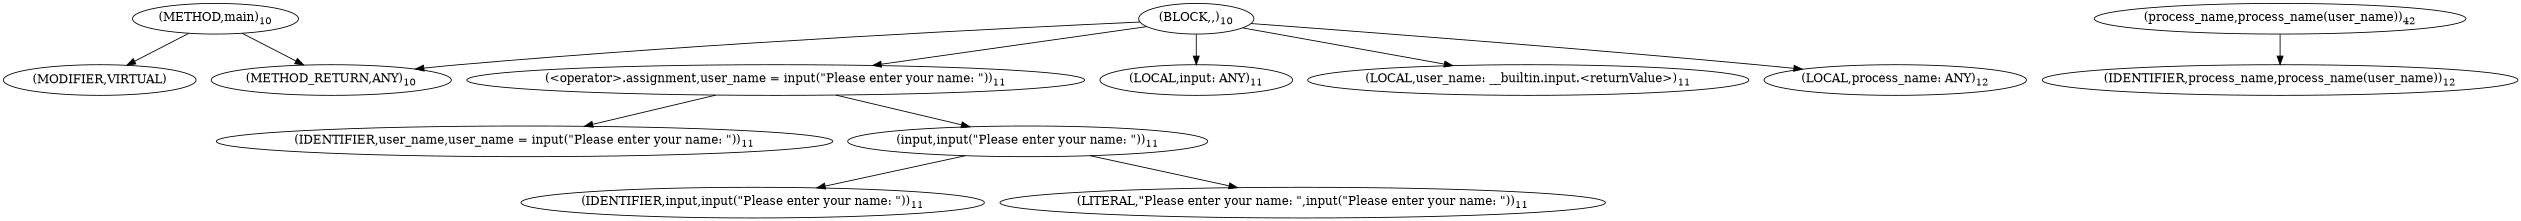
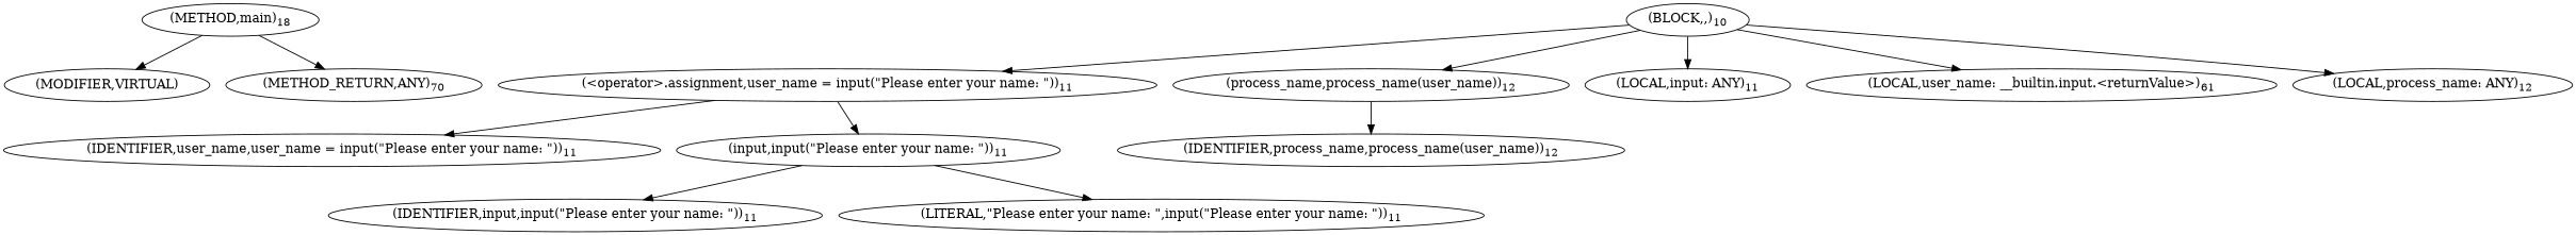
  digraph {
-   n1 [label=<(METHOD,main)<SUB>10</SUB>>]
+   n1 [label=<(METHOD,main)<SUB>18</SUB>>]
    n2 [label=<(MODIFIER,VIRTUAL)>]
-   n3 [label=<(METHOD_RETURN,ANY)<SUB>10</SUB>>]
+   n3 [label=<(METHOD_RETURN,ANY)<SUB>70</SUB>>]
    n4 [label=<(BLOCK,,)<SUB>10</SUB>>]
    n5 [label=<(&lt;operator&gt;.assignment,user_name = input(&quot;Please enter your name: &quot;))<SUB>11</SUB>>]
-   n6 [label=<(process_name,process_name(user_name))<SUB>42</SUB>>]
+   n6 [label=<(process_name,process_name(user_name))<SUB>12</SUB>>]
    n7 [label=<(LOCAL,input: ANY)<SUB>11</SUB>>]
-   n8 [label=<(LOCAL,user_name: __builtin.input.&lt;returnValue&gt;)<SUB>11</SUB>>]
+   n8 [label=<(LOCAL,user_name: __builtin.input.&lt;returnValue&gt;)<SUB>61</SUB>>]
    n9 [label=<(LOCAL,process_name: ANY)<SUB>12</SUB>>]
    n10 [label=<(IDENTIFIER,user_name,user_name = input(&quot;Please enter your name: &quot;))<SUB>11</SUB>>]
    n11 [label=<(input,input(&quot;Please enter your name: &quot;))<SUB>11</SUB>>]
    n12 [label=<(IDENTIFIER,process_name,process_name(user_name))<SUB>12</SUB>>]
    n13 [label=<(IDENTIFIER,input,input(&quot;Please enter your name: &quot;))<SUB>11</SUB>>]
    n14 [label=<(LITERAL,&quot;Please enter your name: &quot;,input(&quot;Please enter your name: &quot;))<SUB>11</SUB>>]
    n1 -> n2
    n1 -> n3
    n4 -> n5
-   n4 -> n3
+   n4 -> n6
    n4 -> n7
    n4 -> n8
    n4 -> n9
    n5 -> n10
    n5 -> n11
    n6 -> n12
    n11 -> n13
    n11 -> n14
  }
